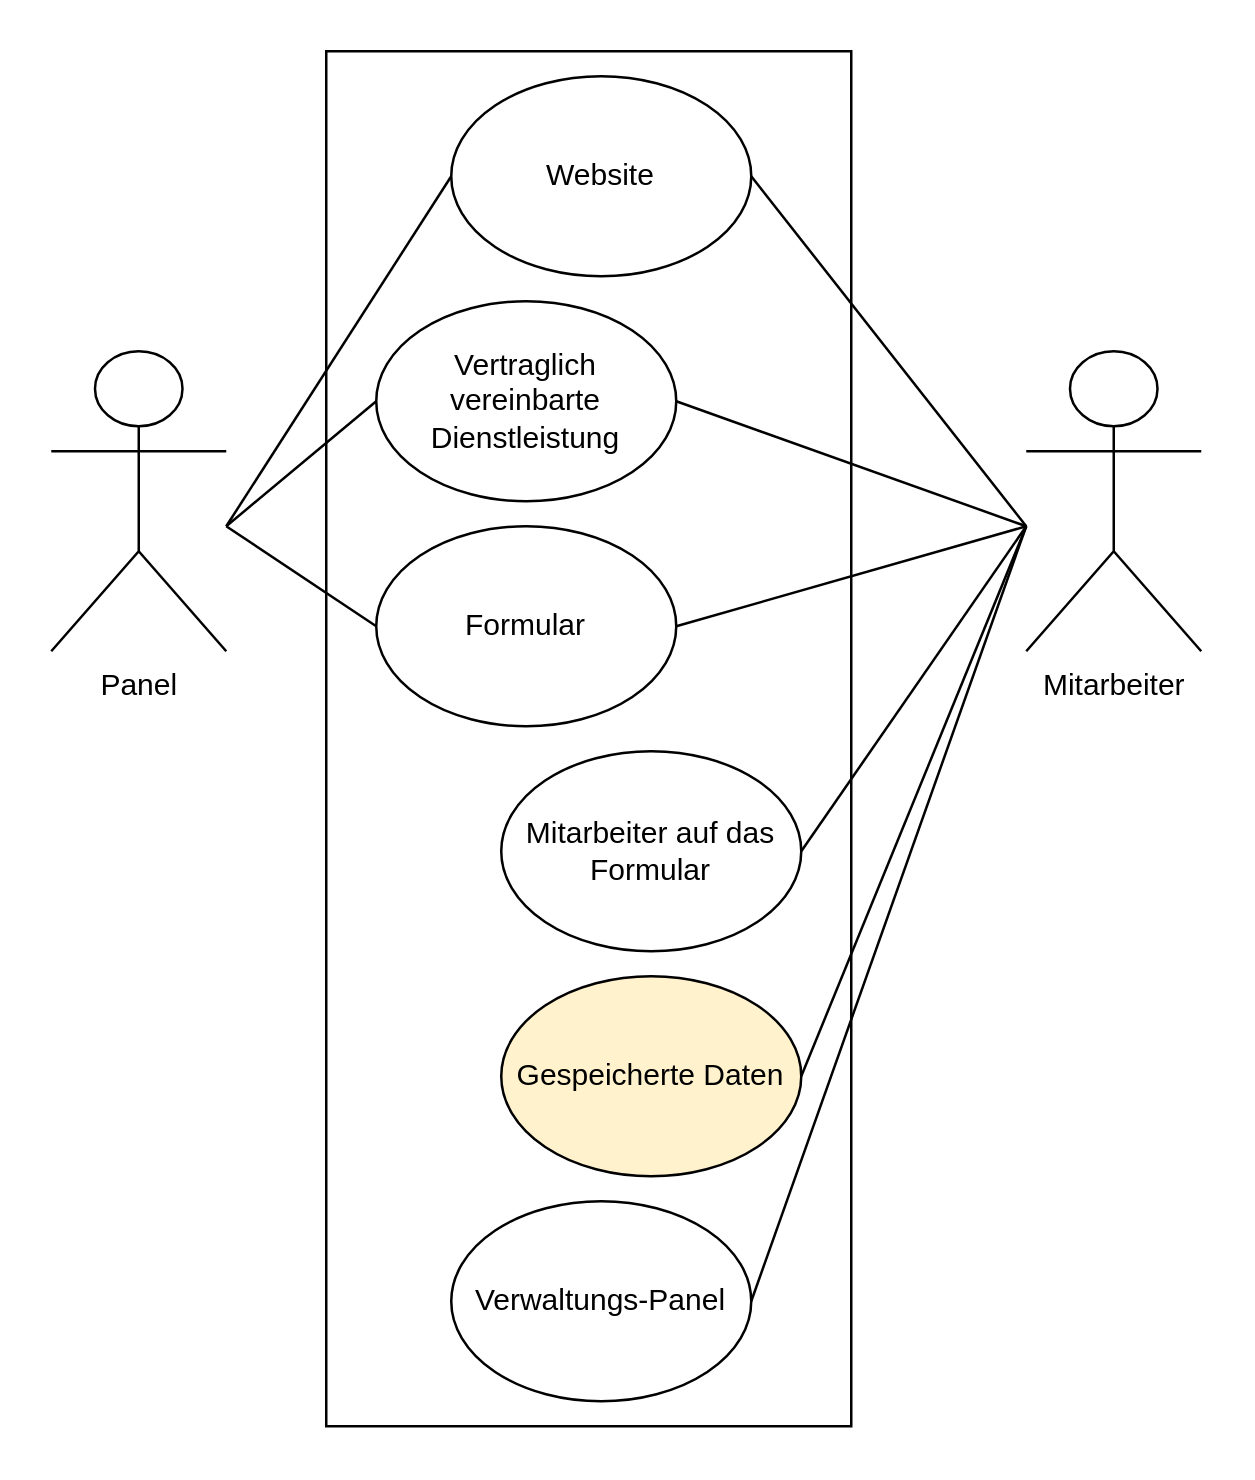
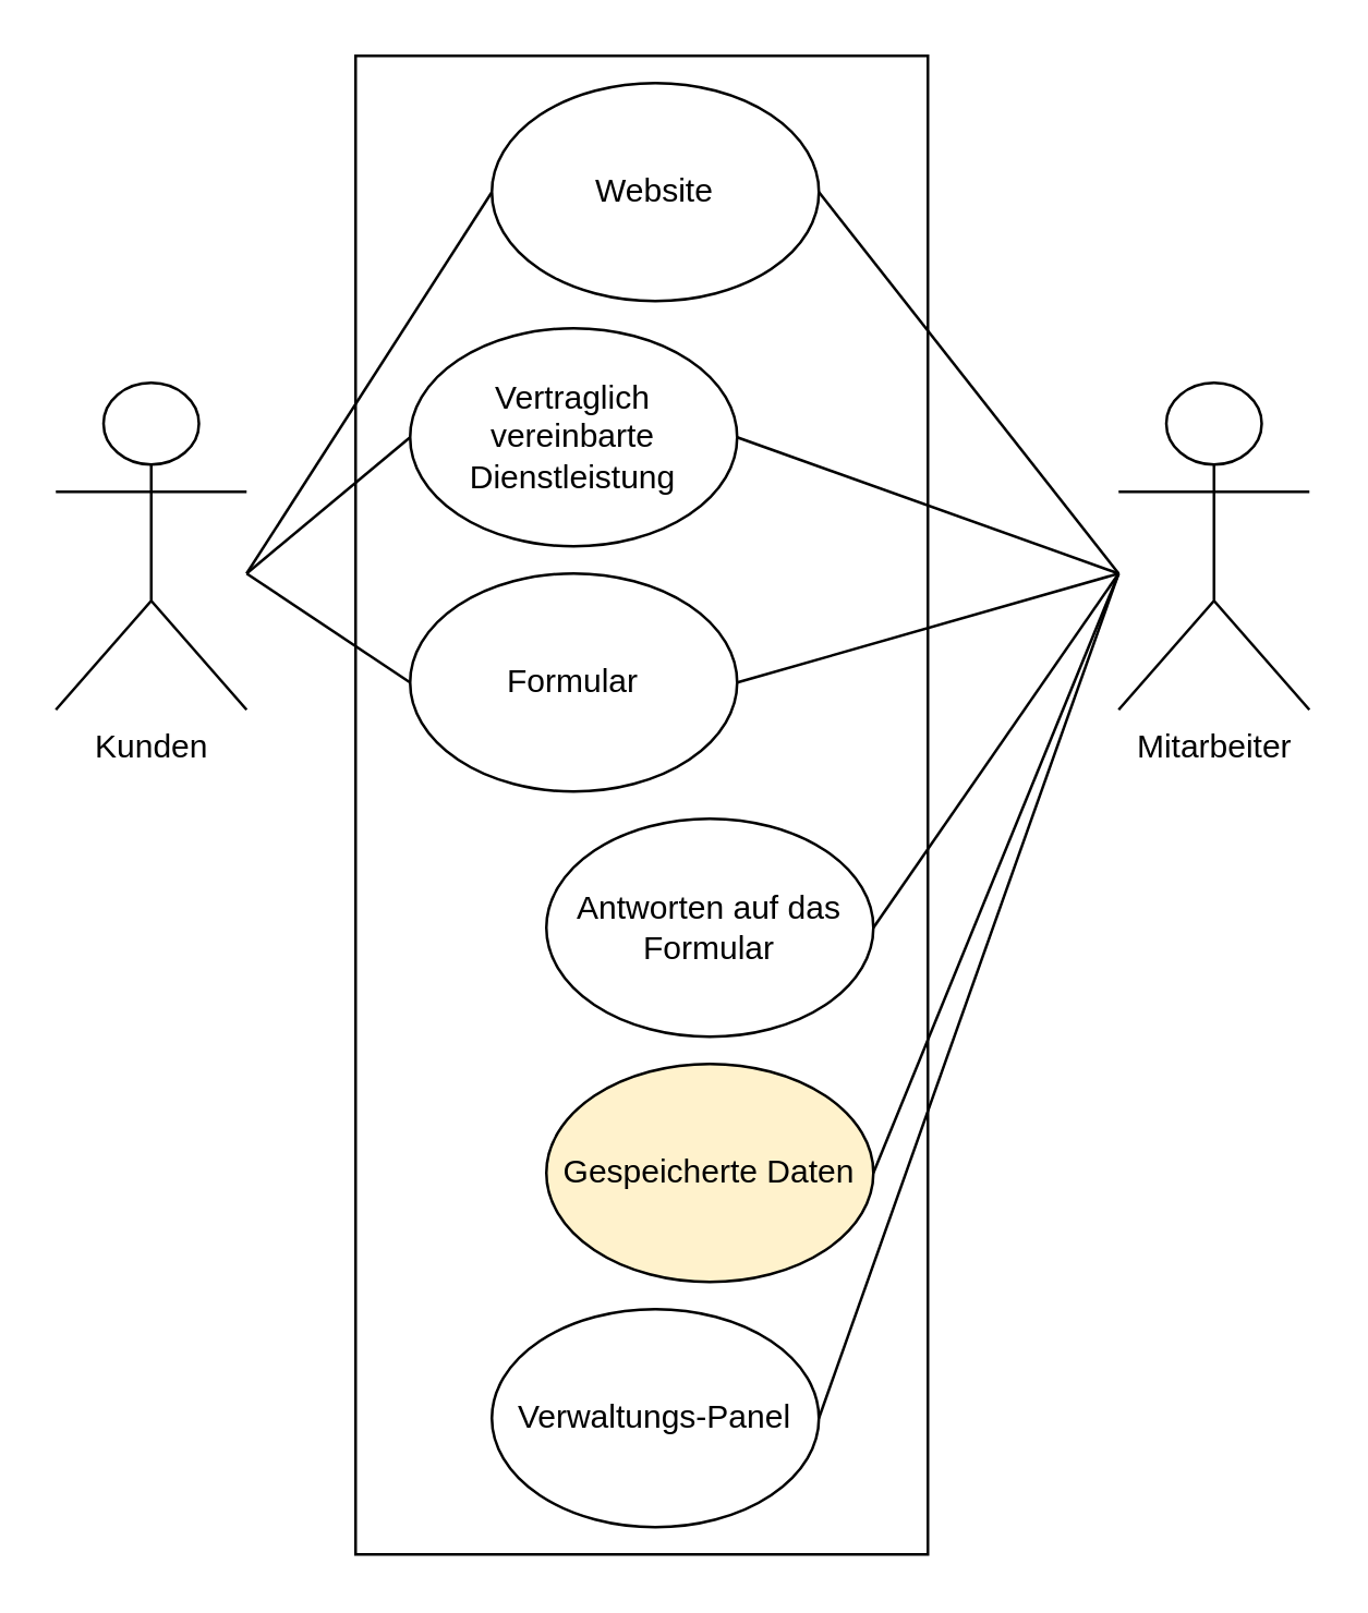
  <mxCell id="0" />
  <mxCell id="1" parent="0" />
  <mxCell id="2" value="" style="rounded=0;whiteSpace=wrap;html=1;" vertex="1" parent="1"><mxGeometry x="130" y="20" width="210" height="550" as="geometry" /></mxCell>
  <mxCell id="3" value="&lt;span lang=&quot;DE&quot;&gt;Mitarbeiter&lt;/span&gt;" style="shape=umlActor;verticalLabelPosition=bottom;verticalAlign=top;html=1;outlineConnect=0;" vertex="1" parent="1"><mxGeometry x="410" y="140" width="70" height="120" as="geometry" /></mxCell>
- <mxCell id="4" value="Panel" style="shape=umlActor;verticalLabelPosition=bottom;verticalAlign=top;html=1;outlineConnect=0;" vertex="1" parent="1"><mxGeometry x="20" y="140" width="70" height="120" as="geometry" /></mxCell>
+ <mxCell id="4" value="Kunden" style="shape=umlActor;verticalLabelPosition=bottom;verticalAlign=top;html=1;outlineConnect=0;" vertex="1" parent="1"><mxGeometry x="20" y="140" width="70" height="120" as="geometry" /></mxCell>
  <mxCell id="5" value="Website" style="ellipse;whiteSpace=wrap;html=1;" vertex="1" parent="1"><mxGeometry x="180" y="30" width="120" height="80" as="geometry" /></mxCell>
  <mxCell id="6" value="Vertraglich vereinbarte Dienstleistung" style="ellipse;whiteSpace=wrap;html=1;" vertex="1" parent="1"><mxGeometry x="150" y="120" width="120" height="80" as="geometry" /></mxCell>
  <mxCell id="7" value="Formular" style="ellipse;whiteSpace=wrap;html=1;" vertex="1" parent="1"><mxGeometry x="150" y="210" width="120" height="80" as="geometry" /></mxCell>
- <mxCell id="8" value="Mitarbeiter auf das Formular" style="ellipse;whiteSpace=wrap;html=1;" vertex="1" parent="1"><mxGeometry x="200" y="300" width="120" height="80" as="geometry" /></mxCell>
+ <mxCell id="8" value="Antworten auf das Formular" style="ellipse;whiteSpace=wrap;html=1;" vertex="1" parent="1"><mxGeometry x="200" y="300" width="120" height="80" as="geometry" /></mxCell>
  <mxCell id="9" value="Gespeicherte Daten" style="ellipse;whiteSpace=wrap;html=1;fillColor=#fff2cc;" vertex="1" parent="1"><mxGeometry x="200" y="390" width="120" height="80" as="geometry" /></mxCell>
  <mxCell id="10" value="Verwaltungs-Panel" style="ellipse;whiteSpace=wrap;html=1;" vertex="1" parent="1"><mxGeometry x="180" y="480" width="120" height="80" as="geometry" /></mxCell>
  <mxCell id="11" value="" style="endArrow=none;html=1;entryX=0;entryY=0.5;entryDx=0;entryDy=0;" edge="1" parent="1" target="7"><mxGeometry width="50" height="50" relative="1" as="geometry"><mxPoint x="90" y="210" as="sourcePoint" /><mxPoint x="370" y="270" as="targetPoint" /></mxGeometry></mxCell>
  <mxCell id="12" value="" style="endArrow=none;html=1;entryX=0;entryY=0.5;entryDx=0;entryDy=0;" edge="1" parent="1" target="6"><mxGeometry width="50" height="50" relative="1" as="geometry"><mxPoint x="90" y="210" as="sourcePoint" /><mxPoint x="310" y="264.56" as="targetPoint" /></mxGeometry></mxCell>
  <mxCell id="13" value="" style="endArrow=none;html=1;entryX=0;entryY=0.5;entryDx=0;entryDy=0;" edge="1" parent="1" target="5"><mxGeometry width="50" height="50" relative="1" as="geometry"><mxPoint x="90" y="210" as="sourcePoint" /><mxPoint x="310" y="170" as="targetPoint" /></mxGeometry></mxCell>
  <mxCell id="14" value="" style="endArrow=none;html=1;exitX=1;exitY=0.5;exitDx=0;exitDy=0;" edge="1" parent="1" source="7"><mxGeometry width="50" height="50" relative="1" as="geometry"><mxPoint x="530" y="290" as="sourcePoint" /><mxPoint x="410" y="210" as="targetPoint" /></mxGeometry></mxCell>
  <mxCell id="15" value="" style="endArrow=none;html=1;exitX=1;exitY=0.5;exitDx=0;exitDy=0;" edge="1" parent="1" source="6"><mxGeometry width="50" height="50" relative="1" as="geometry"><mxPoint x="360" y="290" as="sourcePoint" /><mxPoint x="410" y="210" as="targetPoint" /></mxGeometry></mxCell>
  <mxCell id="16" value="" style="endArrow=none;html=1;exitX=1;exitY=0.5;exitDx=0;exitDy=0;" edge="1" parent="1" source="5"><mxGeometry width="50" height="50" relative="1" as="geometry"><mxPoint x="360" y="230" as="sourcePoint" /><mxPoint x="410" y="210" as="targetPoint" /></mxGeometry></mxCell>
  <mxCell id="17" value="" style="endArrow=none;html=1;exitX=1;exitY=0.5;exitDx=0;exitDy=0;" edge="1" parent="1" source="8"><mxGeometry width="50" height="50" relative="1" as="geometry"><mxPoint x="360" y="350" as="sourcePoint" /><mxPoint x="410" y="210" as="targetPoint" /></mxGeometry></mxCell>
  <mxCell id="18" value="" style="endArrow=none;html=1;exitX=1;exitY=0.5;exitDx=0;exitDy=0;" edge="1" parent="1" source="9"><mxGeometry width="50" height="50" relative="1" as="geometry"><mxPoint x="360" y="350" as="sourcePoint" /><mxPoint x="410" y="210" as="targetPoint" /></mxGeometry></mxCell>
  <mxCell id="19" value="" style="endArrow=none;html=1;exitX=1;exitY=0.5;exitDx=0;exitDy=0;" edge="1" parent="1" source="10"><mxGeometry width="50" height="50" relative="1" as="geometry"><mxPoint x="551" y="523" as="sourcePoint" /><mxPoint x="410" y="210" as="targetPoint" /></mxGeometry></mxCell>
